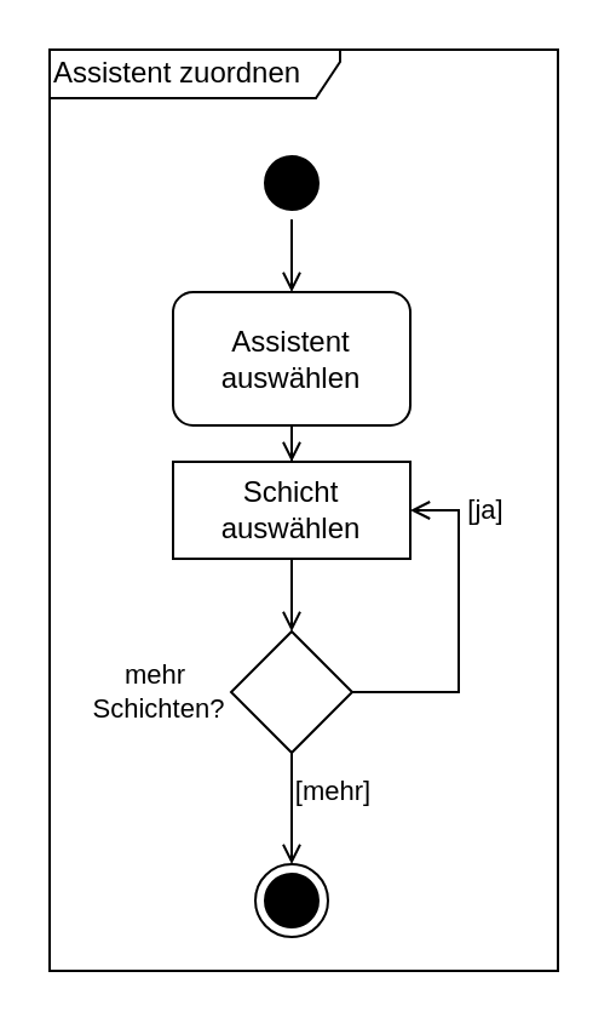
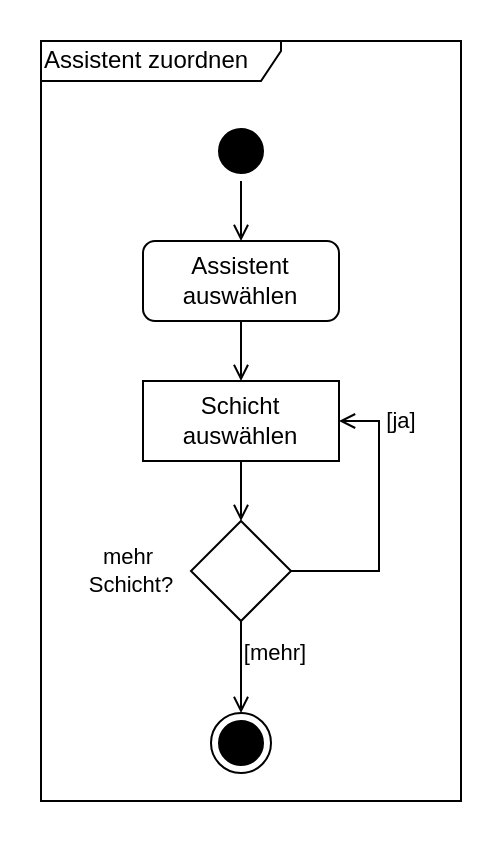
  <mxCell id="0" />
  <mxCell id="1" parent="0" />
  <mxCell id="2" value="Assistent zuordnen" style="shape=umlFrame;whiteSpace=wrap;html=1;pointerEvents=0;width=120;height=20;align=left;" vertex="1" parent="1"><mxGeometry x="20" y="20" width="210" height="380" as="geometry" /></mxCell>
  <mxCell id="3" style="edgeStyle=orthogonalEdgeStyle;rounded=0;orthogonalLoop=1;jettySize=auto;html=1;entryX=0.5;entryY=0;entryDx=0;entryDy=0;endArrow=open;endFill=0;" edge="1" parent="1" source="4" target="6"><mxGeometry relative="1" as="geometry" /></mxCell>
  <mxCell id="4" value="" style="ellipse;html=1;shape=startState;fillColor=#000000;strokeColor=#000000;" vertex="1" parent="1"><mxGeometry x="105" y="60" width="30" height="30" as="geometry" /></mxCell>
  <mxCell id="5" style="edgeStyle=orthogonalEdgeStyle;rounded=0;orthogonalLoop=1;jettySize=auto;html=1;entryX=0.5;entryY=0;entryDx=0;entryDy=0;strokeColor=default;align=center;verticalAlign=middle;fontFamily=Helvetica;fontSize=11;fontColor=default;labelBackgroundColor=default;endArrow=open;endFill=0;" edge="1" parent="1" source="6" target="9"><mxGeometry relative="1" as="geometry" /></mxCell>
- <mxCell id="6" value="Assistent auswählen" style="rounded=1;whiteSpace=wrap;html=1;" vertex="1" parent="1"><mxGeometry x="71" y="120" width="98" height="55" as="geometry" /></mxCell>
+ <mxCell id="6" value="Assistent auswählen" style="rounded=1;whiteSpace=wrap;html=1;" vertex="1" parent="1"><mxGeometry x="71" y="120" width="98" height="40" as="geometry" /></mxCell>
  <mxCell id="7" value="" style="ellipse;html=1;shape=endState;fillColor=#000000;strokeColor=#000000;" vertex="1" parent="1"><mxGeometry x="105" y="356" width="30" height="30" as="geometry" /></mxCell>
  <mxCell id="8" style="edgeStyle=orthogonalEdgeStyle;rounded=0;orthogonalLoop=1;jettySize=auto;html=1;entryX=0.5;entryY=0;entryDx=0;entryDy=0;strokeColor=default;align=center;verticalAlign=middle;fontFamily=Helvetica;fontSize=11;fontColor=default;labelBackgroundColor=default;endArrow=open;endFill=0;" edge="1" parent="1" source="9" target="12"><mxGeometry relative="1" as="geometry" /></mxCell>
  <mxCell id="9" value="Schicht auswählen" style="whiteSpace=wrap;html=1;rounded=0;" vertex="1" parent="1"><mxGeometry x="71" y="190" width="98" height="40" as="geometry" /></mxCell>
  <mxCell id="10" style="edgeStyle=orthogonalEdgeStyle;rounded=0;orthogonalLoop=1;jettySize=auto;html=1;entryX=0.5;entryY=0;entryDx=0;entryDy=0;strokeColor=default;align=center;verticalAlign=middle;fontFamily=Helvetica;fontSize=11;fontColor=default;labelBackgroundColor=default;endArrow=open;endFill=0;" edge="1" parent="1" source="12" target="7"><mxGeometry relative="1" as="geometry" /></mxCell>
  <mxCell id="11" style="edgeStyle=orthogonalEdgeStyle;rounded=0;orthogonalLoop=1;jettySize=auto;html=1;entryX=1;entryY=0.5;entryDx=0;entryDy=0;strokeColor=default;align=center;verticalAlign=middle;fontFamily=Helvetica;fontSize=11;fontColor=default;labelBackgroundColor=default;endArrow=open;endFill=0;" edge="1" parent="1" source="12" target="9"><mxGeometry relative="1" as="geometry"><Array as="points"><mxPoint x="189" y="285" /><mxPoint x="189" y="210" /></Array></mxGeometry></mxCell>
  <mxCell id="12" value="" style="rhombus;whiteSpace=wrap;html=1;fontFamily=Helvetica;fontSize=11;fontColor=default;labelBackgroundColor=default;" vertex="1" parent="1"><mxGeometry x="95" y="260" width="50" height="50" as="geometry" /></mxCell>
- <mxCell id="13" value="mehr&amp;nbsp;&lt;div&gt;Schichten?&lt;/div&gt;" style="text;html=1;align=center;verticalAlign=middle;resizable=0;points=[];autosize=1;strokeColor=none;fillColor=none;fontFamily=Helvetica;fontSize=11;fontColor=default;labelBackgroundColor=default;" vertex="1" parent="1"><mxGeometry x="25" y="265" width="80" height="40" as="geometry" /></mxCell>
+ <mxCell id="13" value="mehr&amp;nbsp;&lt;div&gt;Schicht?&lt;/div&gt;" style="text;html=1;align=center;verticalAlign=middle;resizable=0;points=[];autosize=1;strokeColor=none;fillColor=none;fontFamily=Helvetica;fontSize=11;fontColor=default;labelBackgroundColor=default;" vertex="1" parent="1"><mxGeometry x="25" y="265" width="80" height="40" as="geometry" /></mxCell>
  <mxCell id="14" value="[ja]" style="text;html=1;align=center;verticalAlign=middle;resizable=0;points=[];autosize=1;strokeColor=none;fillColor=none;fontFamily=Helvetica;fontSize=11;fontColor=default;labelBackgroundColor=default;" vertex="1" parent="1"><mxGeometry x="180" y="195" width="40" height="30" as="geometry" /></mxCell>
  <mxCell id="15" value="[mehr]" style="text;html=1;align=center;verticalAlign=middle;resizable=0;points=[];autosize=1;strokeColor=none;fillColor=none;fontFamily=Helvetica;fontSize=11;fontColor=default;labelBackgroundColor=default;" vertex="1" parent="1"><mxGeometry x="112" y="311" width="50" height="30" as="geometry" /></mxCell>
